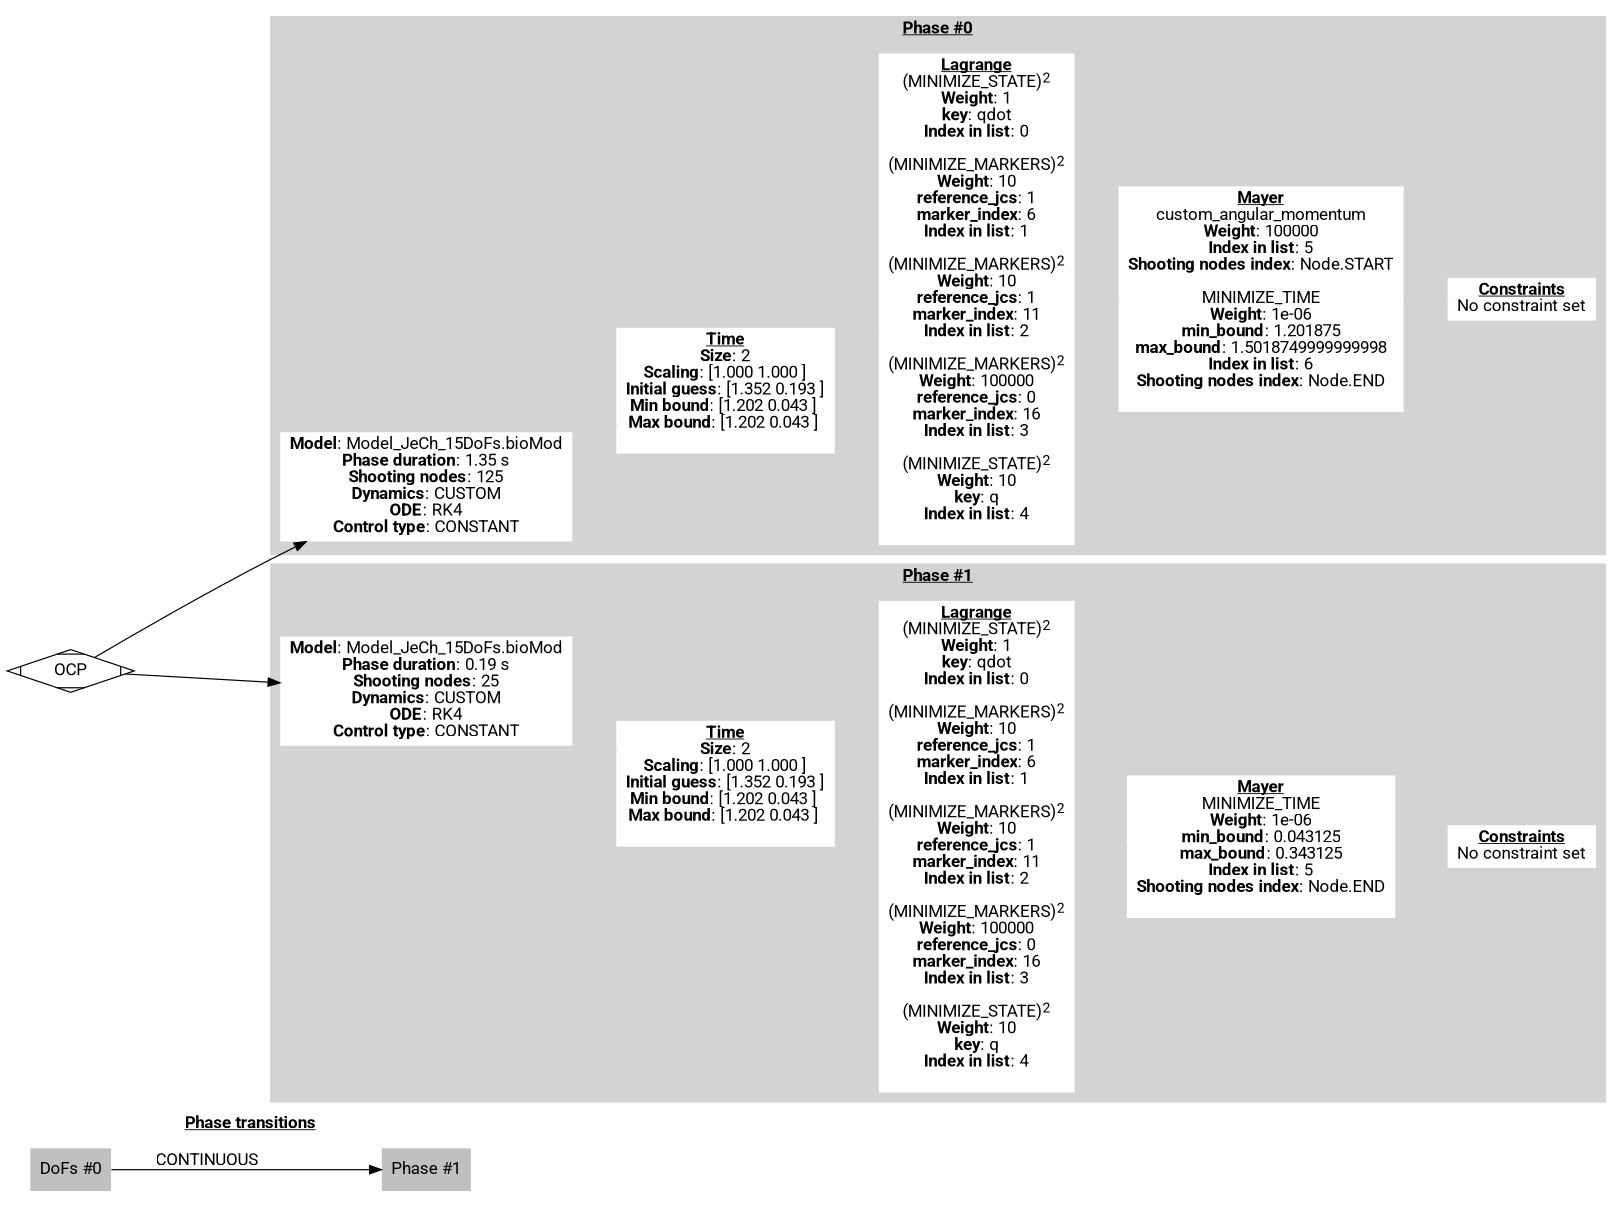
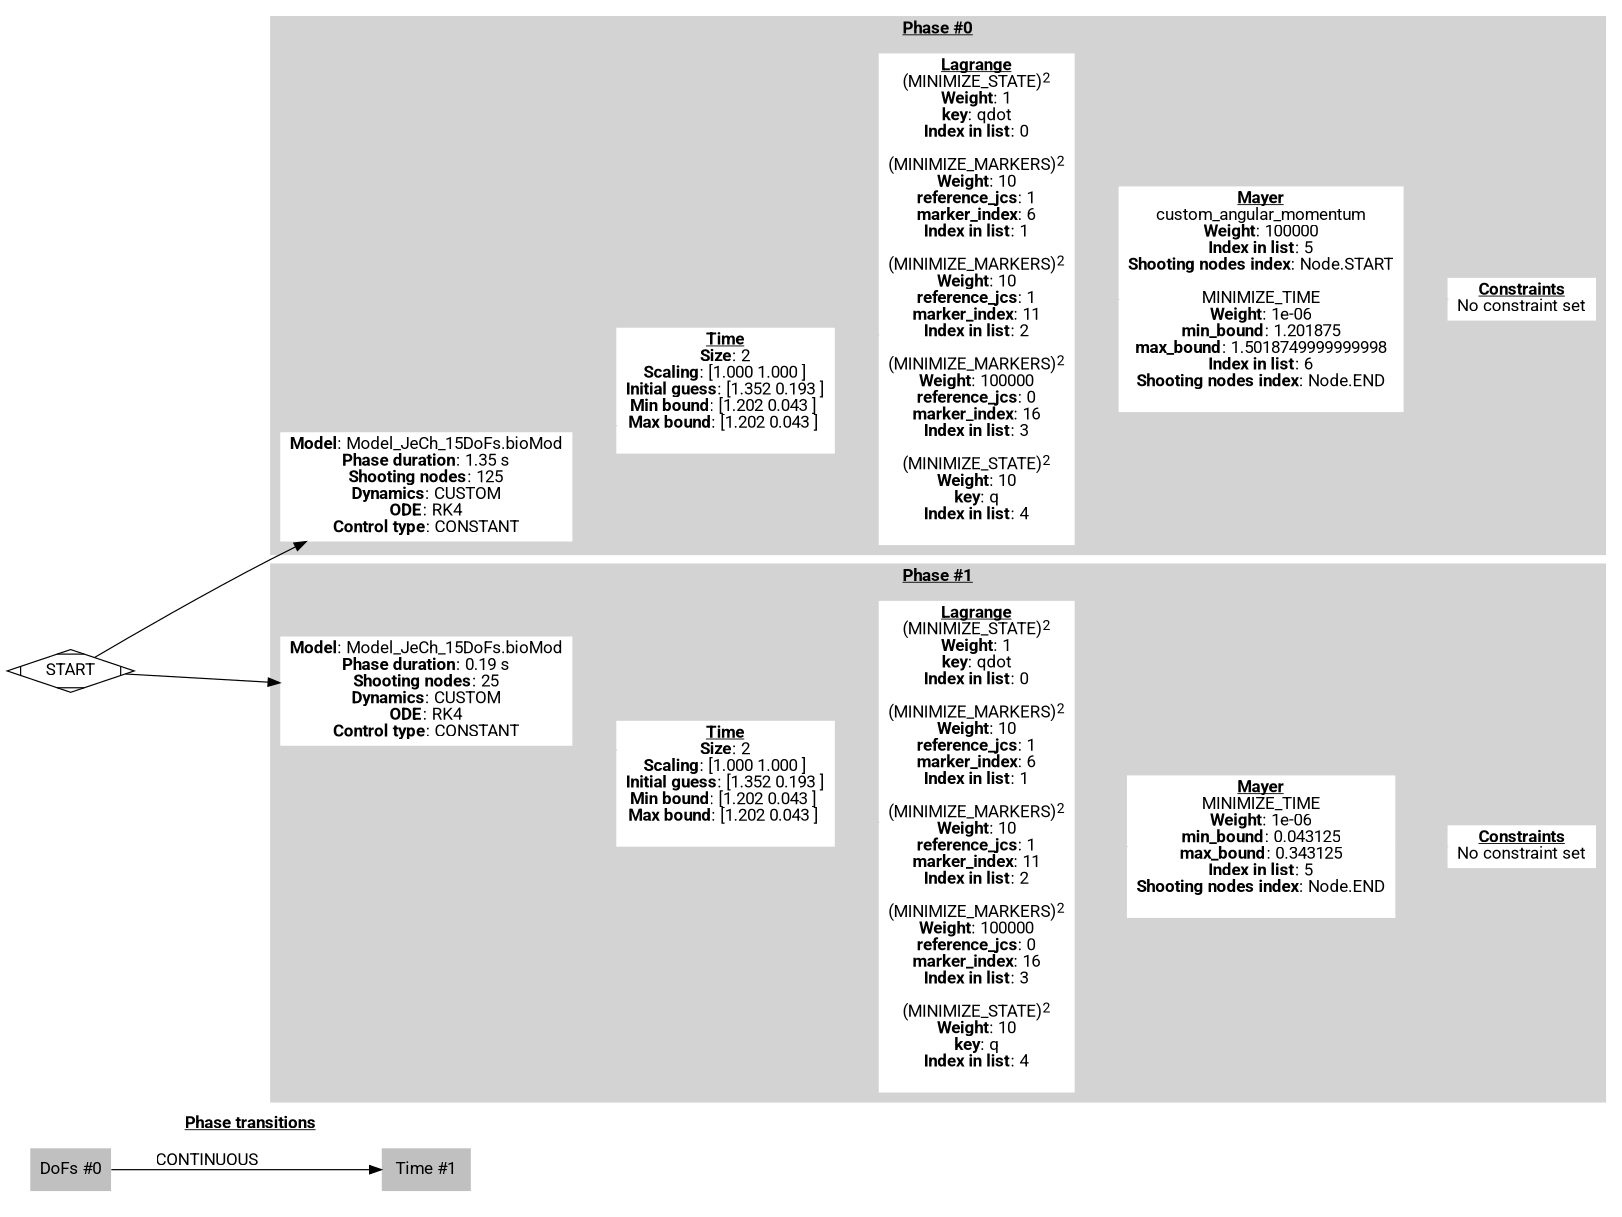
  digraph {
    fontname=Roboto
    rankdir=LR
    node [color=white fontname=Roboto shape=plaintext style=filled]
    edge [fontname=Roboto color=lightgrey]
    n1 [color=grey label="DoFs #0"]
-   "Phase #1" [color=grey]
+   "Phase #1" [color=grey label="Time #1"]
    n3 [label=<<b>Model</b>: Model_JeCh_15DoFs.bioMod<br/><b>Phase duration</b>: 1.35 s<br/><b>Shooting nodes</b>: 125<br/><b>Dynamics</b>: CUSTOM<br/><b>ODE</b>: RK4<br/><b>Control type</b>: CONSTANT>]
    n4 [label=<<u><b>Time</b></u><br/><b>Size</b>: 2<br/><b>Scaling</b>: [1.000 1.000 ]<br/><b>Initial guess</b>: [1.352 0.193 ]<br/><b>Min bound</b>: [1.202 0.043 ] <br/><b>Max bound</b>: [1.202 0.043 ] <br/><br/>>]
    n5 [label=<<u><b>Lagrange</b></u><br/>(MINIMIZE_STATE)<sup>2</sup><br/><b>Weight</b>: 1<br/><b>key</b>: qdot<br/><b>Index in list</b>: 0<br/><br/>(MINIMIZE_MARKERS)<sup>2</sup><br/><b>Weight</b>: 10<br/><b>reference_jcs</b>: 1<br/><b>marker_index</b>: 6<br/><b>Index in list</b>: 1<br/><br/>(MINIMIZE_MARKERS)<sup>2</sup><br/><b>Weight</b>: 10<br/><b>reference_jcs</b>: 1<br/><b>marker_index</b>: 11<br/><b>Index in list</b>: 2<br/><br/>(MINIMIZE_MARKERS)<sup>2</sup><br/><b>Weight</b>: 100000<br/><b>reference_jcs</b>: 0<br/><b>marker_index</b>: 16<br/><b>Index in list</b>: 3<br/><br/>(MINIMIZE_STATE)<sup>2</sup><br/><b>Weight</b>: 10<br/><b>key</b>: q<br/><b>Index in list</b>: 4<br/><br/>>]
    n6 [label=<<u><b>Mayer</b></u><br/>custom_angular_momentum<br/><b>Weight</b>: 100000<br/><b>Index in list</b>: 5<br/><b>Shooting nodes index</b>: Node.START<br/><br/>MINIMIZE_TIME<br/><b>Weight</b>: 1e-06<br/><b>min_bound</b>: 1.201875<br/><b>max_bound</b>: 1.5018749999999998<br/><b>Index in list</b>: 6<br/><b>Shooting nodes index</b>: Node.END<br/><br/>>]
    n7 [label=<<u><b>Constraints</b></u><br/>No constraint set>]
    n8 [label=<<b>Model</b>: Model_JeCh_15DoFs.bioMod<br/><b>Phase duration</b>: 0.19 s<br/><b>Shooting nodes</b>: 25<br/><b>Dynamics</b>: CUSTOM<br/><b>ODE</b>: RK4<br/><b>Control type</b>: CONSTANT>]
    n9 [label=<<u><b>Time</b></u><br/><b>Size</b>: 2<br/><b>Scaling</b>: [1.000 1.000 ]<br/><b>Initial guess</b>: [1.352 0.193 ]<br/><b>Min bound</b>: [1.202 0.043 ] <br/><b>Max bound</b>: [1.202 0.043 ] <br/><br/>>]
    n10 [label=<<u><b>Lagrange</b></u><br/>(MINIMIZE_STATE)<sup>2</sup><br/><b>Weight</b>: 1<br/><b>key</b>: qdot<br/><b>Index in list</b>: 0<br/><br/>(MINIMIZE_MARKERS)<sup>2</sup><br/><b>Weight</b>: 10<br/><b>reference_jcs</b>: 1<br/><b>marker_index</b>: 6<br/><b>Index in list</b>: 1<br/><br/>(MINIMIZE_MARKERS)<sup>2</sup><br/><b>Weight</b>: 10<br/><b>reference_jcs</b>: 1<br/><b>marker_index</b>: 11<br/><b>Index in list</b>: 2<br/><br/>(MINIMIZE_MARKERS)<sup>2</sup><br/><b>Weight</b>: 100000<br/><b>reference_jcs</b>: 0<br/><b>marker_index</b>: 16<br/><b>Index in list</b>: 3<br/><br/>(MINIMIZE_STATE)<sup>2</sup><br/><b>Weight</b>: 10<br/><b>key</b>: q<br/><b>Index in list</b>: 4<br/><br/>>]
    n11 [label=<<u><b>Mayer</b></u><br/>MINIMIZE_TIME<br/><b>Weight</b>: 1e-06<br/><b>min_bound</b>: 0.043125<br/><b>max_bound</b>: 0.343125<br/><b>Index in list</b>: 5<br/><b>Shooting nodes index</b>: Node.END<br/><br/>>]
    n12 [label=<<u><b>Constraints</b></u><br/>No constraint set>]
-   OCP [shape=Mdiamond color="" style=""]
+   OCP [shape=Mdiamond label=START color="" style=""]
    subgraph cluster_1 {
      color=invis
      label=<<u><b>Phase transitions</b></u>>
      n1
      "Phase #1"
    }
    subgraph cluster_2 {
      color=lightgrey
      label=<<u><b>Phase #0</b></u>>
      style=filled
      n3
      n4
      n5
      n6
      n7
    }
    subgraph cluster_3 {
      color=lightgrey
      label=<<u><b>Phase #1</b></u>>
      style=filled
      n8
      n9
      n10
      n11
      n12
    }
    n1 -> "Phase #1" [label=CONTINUOUS color=""]
    n3 -> n4
    n4 -> n5
    n5 -> n6
    n6 -> n7
    n8 -> n9
    n9 -> n10
    n10 -> n11
    n11 -> n12
    OCP -> n3 [color=""]
    OCP -> n8 [color=""]
  }
